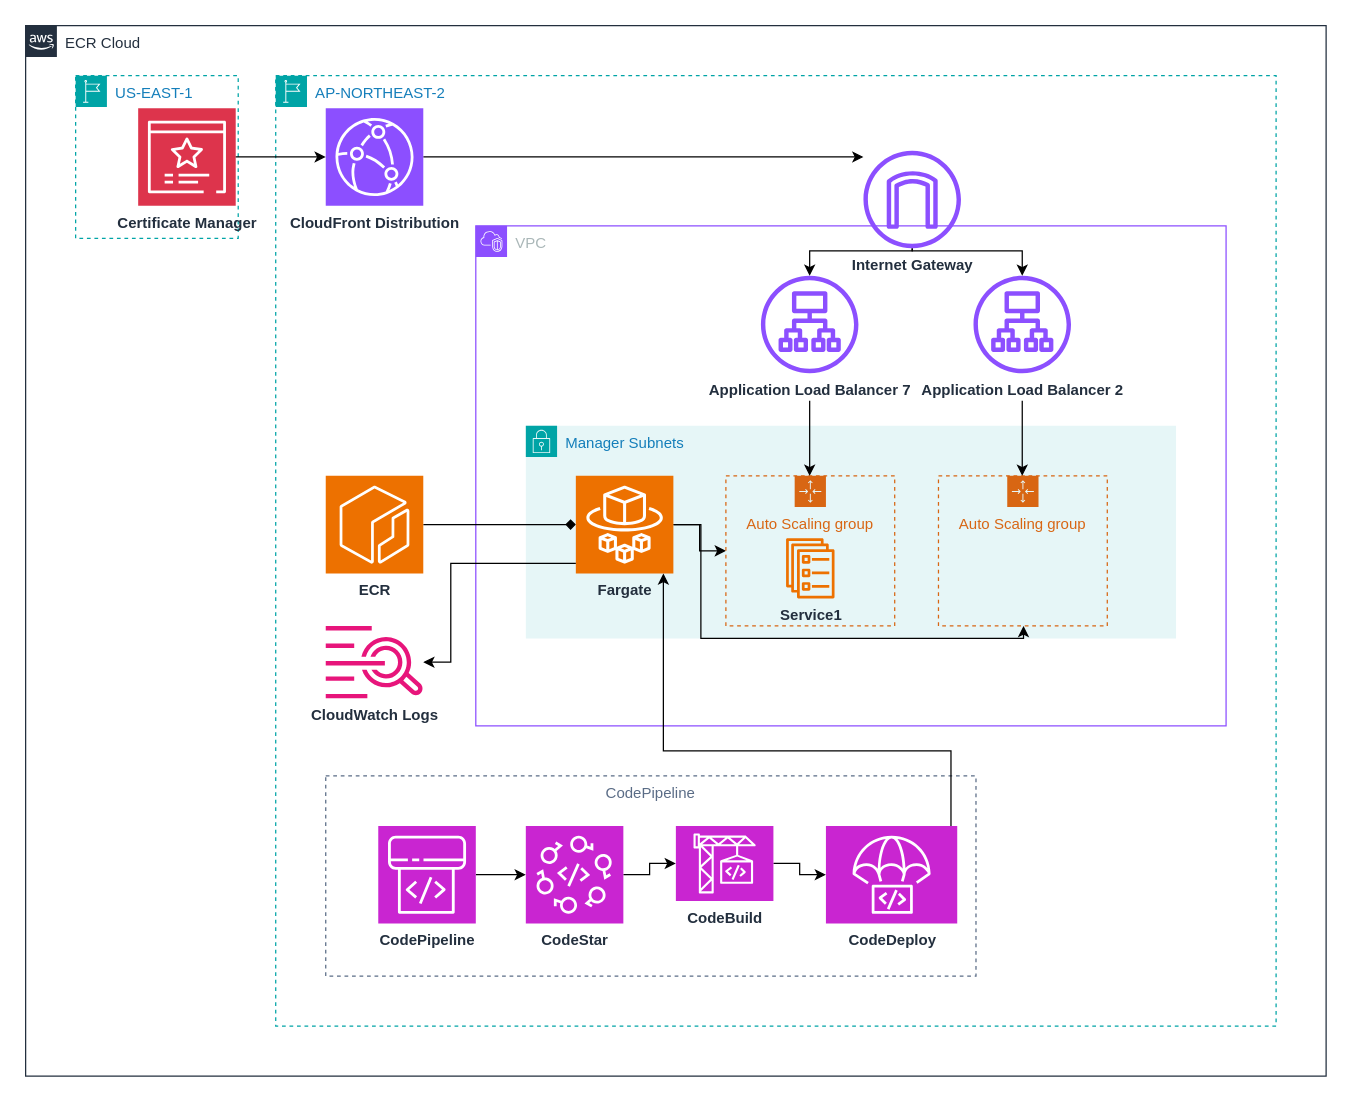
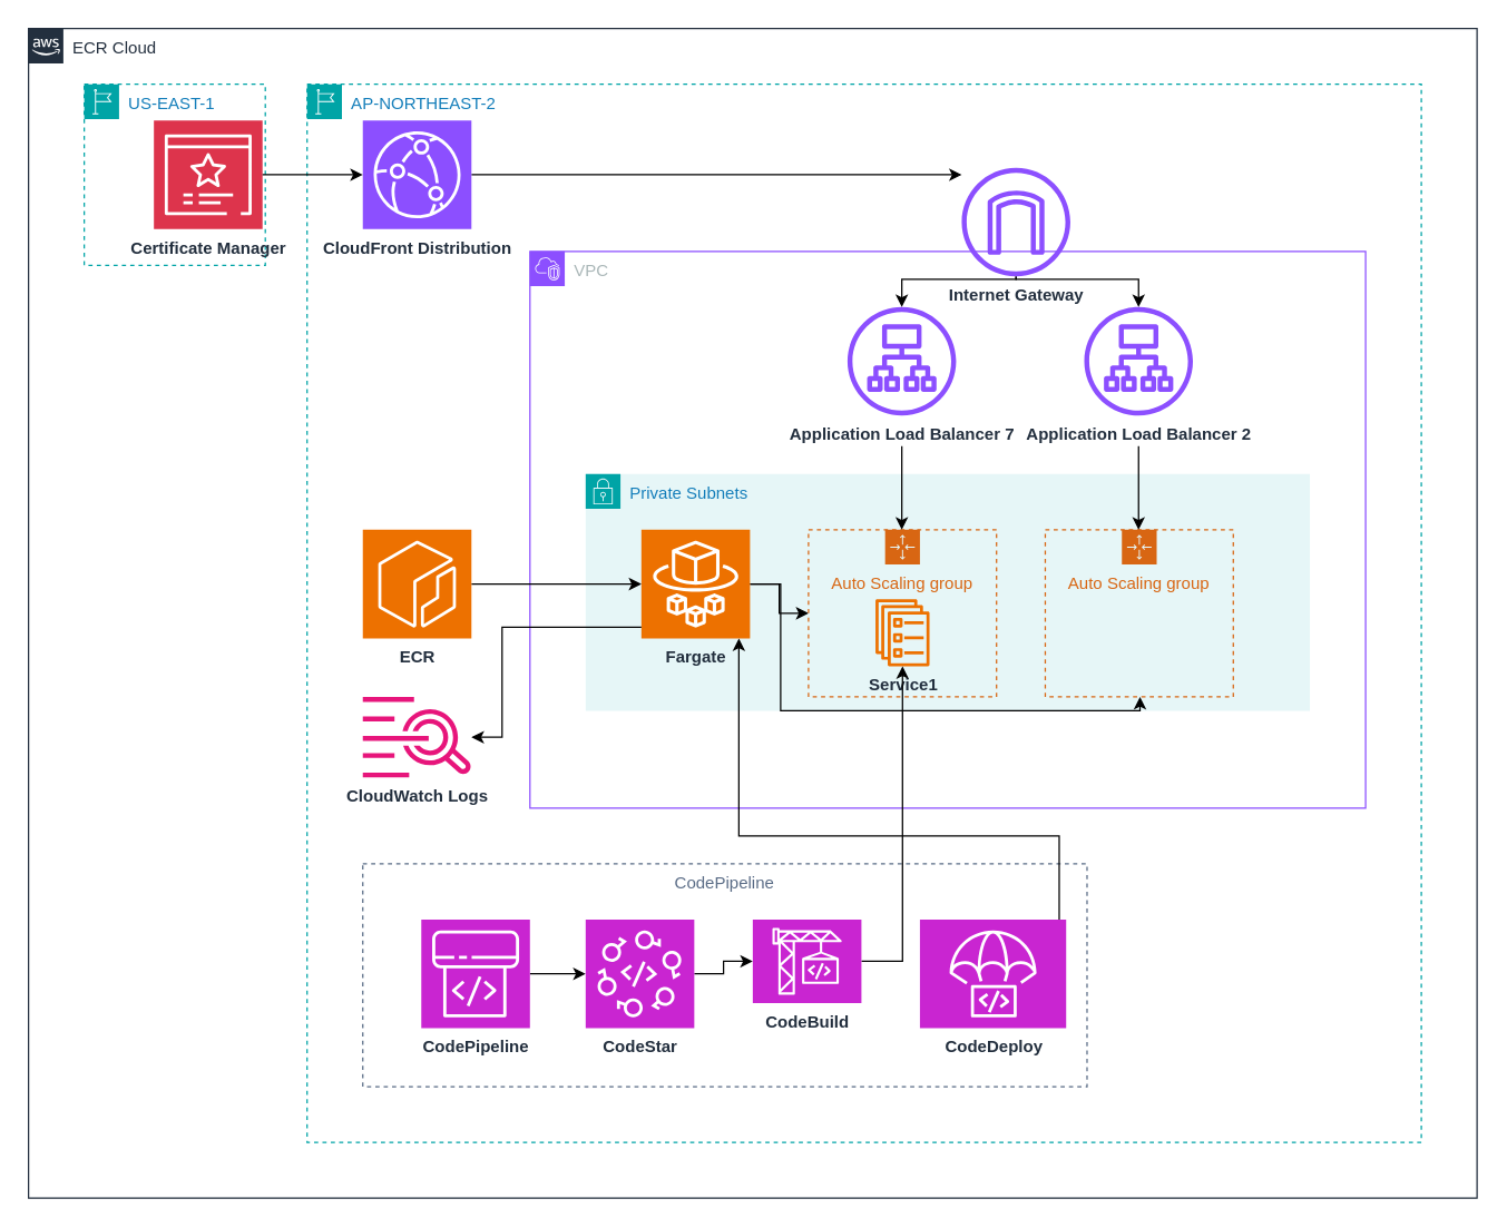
  <mxCell id="0" />
  <mxCell id="1" parent="0" />
  <mxCell id="2" value="ECR Cloud" style="points=[[0,0],[0.25,0],[0.5,0],[0.75,0],[1,0],[1,0.25],[1,0.5],[1,0.75],[1,1],[0.75,1],[0.5,1],[0.25,1],[0,1],[0,0.75],[0,0.5],[0,0.25]];outlineConnect=0;gradientColor=none;html=1;whiteSpace=wrap;fontSize=12;fontStyle=0;container=1;pointerEvents=0;collapsible=0;recursiveResize=0;shape=mxgraph.aws4.group;grIcon=mxgraph.aws4.group_aws_cloud_alt;strokeColor=#232F3E;fillColor=none;verticalAlign=top;align=left;spacingLeft=30;fontColor=#232F3E;dashed=0;" vertex="1" parent="1"><mxGeometry x="20" y="20" width="1040" height="840" as="geometry" /></mxCell>
  <mxCell id="3" value="US-EAST-1" style="points=[[0,0],[0.25,0],[0.5,0],[0.75,0],[1,0],[1,0.25],[1,0.5],[1,0.75],[1,1],[0.75,1],[0.5,1],[0.25,1],[0,1],[0,0.75],[0,0.5],[0,0.25]];outlineConnect=0;gradientColor=none;html=1;whiteSpace=wrap;fontSize=12;fontStyle=0;container=1;pointerEvents=0;collapsible=0;recursiveResize=0;shape=mxgraph.aws4.group;grIcon=mxgraph.aws4.group_region;strokeColor=#00A4A6;fillColor=none;verticalAlign=top;align=left;spacingLeft=30;fontColor=#147EBA;dashed=1;" vertex="1" parent="2"><mxGeometry x="40" y="40" width="130" height="130" as="geometry" /></mxCell>
  <mxCell id="4" value="&lt;b&gt;Certificate Manager&lt;/b&gt;" style="sketch=0;points=[[0,0,0],[0.25,0,0],[0.5,0,0],[0.75,0,0],[1,0,0],[0,1,0],[0.25,1,0],[0.5,1,0],[0.75,1,0],[1,1,0],[0,0.25,0],[0,0.5,0],[0,0.75,0],[1,0.25,0],[1,0.5,0],[1,0.75,0]];outlineConnect=0;fontColor=#232F3E;fillColor=#DD344C;strokeColor=#ffffff;dashed=0;verticalLabelPosition=bottom;verticalAlign=top;align=center;html=1;fontSize=12;fontStyle=0;aspect=fixed;shape=mxgraph.aws4.resourceIcon;resIcon=mxgraph.aws4.certificate_manager_3;" vertex="1" parent="3"><mxGeometry x="50" y="26" width="78" height="78" as="geometry" /></mxCell>
  <mxCell id="5" value="AP-NORTHEAST-2" style="points=[[0,0],[0.25,0],[0.5,0],[0.75,0],[1,0],[1,0.25],[1,0.5],[1,0.75],[1,1],[0.75,1],[0.5,1],[0.25,1],[0,1],[0,0.75],[0,0.5],[0,0.25]];outlineConnect=0;gradientColor=none;html=1;whiteSpace=wrap;fontSize=12;fontStyle=0;container=1;pointerEvents=0;collapsible=0;recursiveResize=0;shape=mxgraph.aws4.group;grIcon=mxgraph.aws4.group_region;strokeColor=#00A4A6;fillColor=none;verticalAlign=top;align=left;spacingLeft=30;fontColor=#147EBA;dashed=1;" vertex="1" parent="2"><mxGeometry x="200" y="40" width="800" height="760" as="geometry" /></mxCell>
  <mxCell id="6" style="edgeStyle=orthogonalEdgeStyle;rounded=0;orthogonalLoop=1;jettySize=auto;html=1;" edge="1" parent="5" source="7" target="22"><mxGeometry relative="1" as="geometry"><Array as="points"><mxPoint x="400" y="65" /><mxPoint x="400" y="65" /></Array></mxGeometry></mxCell>
  <mxCell id="7" value="&lt;b&gt;CloudFront Distribution&lt;/b&gt;" style="sketch=0;points=[[0,0,0],[0.25,0,0],[0.5,0,0],[0.75,0,0],[1,0,0],[0,1,0],[0.25,1,0],[0.5,1,0],[0.75,1,0],[1,1,0],[0,0.25,0],[0,0.5,0],[0,0.75,0],[1,0.25,0],[1,0.5,0],[1,0.75,0]];outlineConnect=0;fontColor=#232F3E;fillColor=#8C4FFF;strokeColor=#ffffff;dashed=0;verticalLabelPosition=bottom;verticalAlign=top;align=center;html=1;fontSize=12;fontStyle=0;aspect=fixed;shape=mxgraph.aws4.resourceIcon;resIcon=mxgraph.aws4.cloudfront;" vertex="1" parent="5"><mxGeometry x="40" y="26" width="78" height="78" as="geometry" /></mxCell>
  <mxCell id="8" value="VPC" style="points=[[0,0],[0.25,0],[0.5,0],[0.75,0],[1,0],[1,0.25],[1,0.5],[1,0.75],[1,1],[0.75,1],[0.5,1],[0.25,1],[0,1],[0,0.75],[0,0.5],[0,0.25]];outlineConnect=0;gradientColor=none;html=1;whiteSpace=wrap;fontSize=12;fontStyle=0;container=1;pointerEvents=0;collapsible=0;recursiveResize=0;shape=mxgraph.aws4.group;grIcon=mxgraph.aws4.group_vpc2;strokeColor=#8C4FFF;fillColor=none;verticalAlign=top;align=left;spacingLeft=30;fontColor=#AAB7B8;dashed=0;" vertex="1" parent="5"><mxGeometry x="160" y="120" width="600" height="400" as="geometry" /></mxCell>
  <mxCell id="9" value="&lt;b&gt;Application Load Balancer 7&lt;/b&gt;" style="sketch=0;outlineConnect=0;fontColor=#232F3E;gradientColor=none;fillColor=#8C4FFF;strokeColor=none;dashed=0;verticalLabelPosition=bottom;verticalAlign=top;align=center;html=1;fontSize=12;fontStyle=0;aspect=fixed;pointerEvents=1;shape=mxgraph.aws4.application_load_balancer;" vertex="1" parent="8"><mxGeometry x="228" y="40" width="78" height="78" as="geometry" /></mxCell>
  <mxCell id="10" value="&lt;b&gt;Application Load Balancer 2&lt;/b&gt;" style="sketch=0;outlineConnect=0;fontColor=#232F3E;gradientColor=none;fillColor=#8C4FFF;strokeColor=none;dashed=0;verticalLabelPosition=bottom;verticalAlign=top;align=center;html=1;fontSize=12;fontStyle=0;aspect=fixed;pointerEvents=1;shape=mxgraph.aws4.application_load_balancer;" vertex="1" parent="8"><mxGeometry x="398" y="40" width="78" height="78" as="geometry" /></mxCell>
- <mxCell id="11" value="Manager Subnets" style="points=[[0,0],[0.25,0],[0.5,0],[0.75,0],[1,0],[1,0.25],[1,0.5],[1,0.75],[1,1],[0.75,1],[0.5,1],[0.25,1],[0,1],[0,0.75],[0,0.5],[0,0.25]];outlineConnect=0;gradientColor=none;html=1;whiteSpace=wrap;fontSize=12;fontStyle=0;container=1;pointerEvents=0;collapsible=0;recursiveResize=0;shape=mxgraph.aws4.group;grIcon=mxgraph.aws4.group_security_group;grStroke=0;strokeColor=#00A4A6;fillColor=#E6F6F7;verticalAlign=top;align=left;spacingLeft=30;fontColor=#147EBA;dashed=0;" vertex="1" parent="8"><mxGeometry x="40" y="160" width="520" height="170" as="geometry" /></mxCell>
+ <mxCell id="11" value="Private Subnets" style="points=[[0,0],[0.25,0],[0.5,0],[0.75,0],[1,0],[1,0.25],[1,0.5],[1,0.75],[1,1],[0.75,1],[0.5,1],[0.25,1],[0,1],[0,0.75],[0,0.5],[0,0.25]];outlineConnect=0;gradientColor=none;html=1;whiteSpace=wrap;fontSize=12;fontStyle=0;container=1;pointerEvents=0;collapsible=0;recursiveResize=0;shape=mxgraph.aws4.group;grIcon=mxgraph.aws4.group_security_group;grStroke=0;strokeColor=#00A4A6;fillColor=#E6F6F7;verticalAlign=top;align=left;spacingLeft=30;fontColor=#147EBA;dashed=0;" vertex="1" parent="8"><mxGeometry x="40" y="160" width="520" height="170" as="geometry" /></mxCell>
  <mxCell id="12" style="edgeStyle=orthogonalEdgeStyle;rounded=0;orthogonalLoop=1;jettySize=auto;html=1;entryX=0;entryY=0.5;entryDx=0;entryDy=0;" edge="1" parent="11" source="14" target="15"><mxGeometry relative="1" as="geometry" /></mxCell>
  <mxCell id="13" style="edgeStyle=orthogonalEdgeStyle;rounded=0;orthogonalLoop=1;jettySize=auto;html=1;" edge="1" parent="11" source="14" target="17"><mxGeometry relative="1" as="geometry"><Array as="points"><mxPoint x="140" y="79" /><mxPoint x="140" y="170" /><mxPoint x="398" y="170" /></Array></mxGeometry></mxCell>
  <mxCell id="14" value="&lt;b&gt;Fargate&lt;/b&gt;" style="sketch=0;points=[[0,0,0],[0.25,0,0],[0.5,0,0],[0.75,0,0],[1,0,0],[0,1,0],[0.25,1,0],[0.5,1,0],[0.75,1,0],[1,1,0],[0,0.25,0],[0,0.5,0],[0,0.75,0],[1,0.25,0],[1,0.5,0],[1,0.75,0]];outlineConnect=0;fontColor=#232F3E;fillColor=#ED7100;strokeColor=#ffffff;dashed=0;verticalLabelPosition=bottom;verticalAlign=top;align=center;html=1;fontSize=12;fontStyle=0;aspect=fixed;shape=mxgraph.aws4.resourceIcon;resIcon=mxgraph.aws4.fargate;" vertex="1" parent="11"><mxGeometry x="40" y="40" width="78" height="78" as="geometry" /></mxCell>
  <mxCell id="15" value="Auto Scaling group" style="points=[[0,0],[0.25,0],[0.5,0],[0.75,0],[1,0],[1,0.25],[1,0.5],[1,0.75],[1,1],[0.75,1],[0.5,1],[0.25,1],[0,1],[0,0.75],[0,0.5],[0,0.25]];outlineConnect=0;gradientColor=none;html=1;whiteSpace=wrap;fontSize=12;fontStyle=0;container=1;pointerEvents=0;collapsible=0;recursiveResize=0;shape=mxgraph.aws4.groupCenter;grIcon=mxgraph.aws4.group_auto_scaling_group;grStroke=1;strokeColor=#D86613;fillColor=none;verticalAlign=top;align=center;fontColor=#D86613;dashed=1;spacingTop=25;" vertex="1" parent="11"><mxGeometry x="160" y="40" width="135" height="120" as="geometry" /></mxCell>
  <mxCell id="16" value="&lt;b&gt;Service1&lt;/b&gt;" style="sketch=0;outlineConnect=0;fontColor=#232F3E;gradientColor=none;fillColor=#ED7100;strokeColor=none;dashed=0;verticalLabelPosition=bottom;verticalAlign=top;align=center;html=1;fontSize=12;fontStyle=0;aspect=fixed;pointerEvents=1;shape=mxgraph.aws4.ecs_service;" vertex="1" parent="15"><mxGeometry x="48" y="50" width="39" height="48" as="geometry" /></mxCell>
  <mxCell id="17" value="Auto Scaling group" style="points=[[0,0],[0.25,0],[0.5,0],[0.75,0],[1,0],[1,0.25],[1,0.5],[1,0.75],[1,1],[0.75,1],[0.5,1],[0.25,1],[0,1],[0,0.75],[0,0.5],[0,0.25]];outlineConnect=0;gradientColor=none;html=1;whiteSpace=wrap;fontSize=12;fontStyle=0;container=1;pointerEvents=0;collapsible=0;recursiveResize=0;shape=mxgraph.aws4.groupCenter;grIcon=mxgraph.aws4.group_auto_scaling_group;grStroke=1;strokeColor=#D86613;fillColor=none;verticalAlign=top;align=center;fontColor=#D86613;dashed=1;spacingTop=25;" vertex="1" parent="11"><mxGeometry x="330" y="40" width="135" height="120" as="geometry" /></mxCell>
  <mxCell id="18" style="edgeStyle=orthogonalEdgeStyle;rounded=0;orthogonalLoop=1;jettySize=auto;html=1;" edge="1" parent="8" target="17"><mxGeometry relative="1" as="geometry"><mxPoint x="437" y="140" as="sourcePoint" /></mxGeometry></mxCell>
  <mxCell id="19" style="edgeStyle=orthogonalEdgeStyle;rounded=0;orthogonalLoop=1;jettySize=auto;html=1;" edge="1" parent="8" target="15"><mxGeometry relative="1" as="geometry"><mxPoint x="267" y="140" as="sourcePoint" /></mxGeometry></mxCell>
  <mxCell id="20" style="edgeStyle=orthogonalEdgeStyle;rounded=0;orthogonalLoop=1;jettySize=auto;html=1;" edge="1" parent="5" source="22" target="9"><mxGeometry relative="1" as="geometry"><Array as="points"><mxPoint x="509" y="140" /><mxPoint x="427" y="140" /></Array></mxGeometry></mxCell>
  <mxCell id="21" style="edgeStyle=orthogonalEdgeStyle;rounded=0;orthogonalLoop=1;jettySize=auto;html=1;" edge="1" parent="5" source="22" target="10"><mxGeometry relative="1" as="geometry"><Array as="points"><mxPoint x="509" y="140" /><mxPoint x="597" y="140" /></Array></mxGeometry></mxCell>
  <mxCell id="22" value="&lt;b&gt;Internet Gateway&lt;/b&gt;" style="sketch=0;outlineConnect=0;fontColor=#232F3E;gradientColor=none;fillColor=#8C4FFF;strokeColor=none;dashed=0;verticalLabelPosition=bottom;verticalAlign=top;align=center;html=1;fontSize=12;fontStyle=0;aspect=fixed;pointerEvents=1;shape=mxgraph.aws4.internet_gateway;" vertex="1" parent="5"><mxGeometry x="470" y="60" width="78" height="78" as="geometry" /></mxCell>
- <mxCell id="23" style="edgeStyle=orthogonalEdgeStyle;rounded=0;orthogonalLoop=1;jettySize=auto;html=1;endArrow=diamond;" edge="1" parent="5" source="24" target="14"><mxGeometry relative="1" as="geometry" /></mxCell>
+ <mxCell id="23" style="edgeStyle=orthogonalEdgeStyle;rounded=0;orthogonalLoop=1;jettySize=auto;html=1;" edge="1" parent="5" source="24" target="14"><mxGeometry relative="1" as="geometry" /></mxCell>
  <mxCell id="24" value="&lt;b&gt;ECR&lt;/b&gt;" style="sketch=0;points=[[0,0,0],[0.25,0,0],[0.5,0,0],[0.75,0,0],[1,0,0],[0,1,0],[0.25,1,0],[0.5,1,0],[0.75,1,0],[1,1,0],[0,0.25,0],[0,0.5,0],[0,0.75,0],[1,0.25,0],[1,0.5,0],[1,0.75,0]];outlineConnect=0;fontColor=#232F3E;fillColor=#ED7100;strokeColor=#ffffff;dashed=0;verticalLabelPosition=bottom;verticalAlign=top;align=center;html=1;fontSize=12;fontStyle=0;aspect=fixed;shape=mxgraph.aws4.resourceIcon;resIcon=mxgraph.aws4.ecr;" vertex="1" parent="5"><mxGeometry x="40" y="320" width="78" height="78" as="geometry" /></mxCell>
  <mxCell id="25" value="&lt;b&gt;CloudWatch Logs&lt;/b&gt;" style="sketch=0;outlineConnect=0;fontColor=#232F3E;gradientColor=none;fillColor=#E7157B;strokeColor=none;dashed=0;verticalLabelPosition=bottom;verticalAlign=top;align=center;html=1;fontSize=12;fontStyle=0;aspect=fixed;pointerEvents=1;shape=mxgraph.aws4.cloudwatch_logs;" vertex="1" parent="5"><mxGeometry x="40" y="440" width="78" height="58" as="geometry" /></mxCell>
  <mxCell id="26" value="CodePipeline" style="fillColor=none;strokeColor=#5A6C86;dashed=1;verticalAlign=top;fontStyle=0;fontColor=#5A6C86;whiteSpace=wrap;html=1;" vertex="1" parent="5"><mxGeometry x="40" y="560" width="520" height="160" as="geometry" /></mxCell>
  <mxCell id="27" style="edgeStyle=orthogonalEdgeStyle;rounded=0;orthogonalLoop=1;jettySize=auto;html=1;" edge="1" parent="5" source="28" target="30"><mxGeometry relative="1" as="geometry" /></mxCell>
  <mxCell id="28" value="&lt;b&gt;Code&lt;span style=&quot;background-color: initial;&quot;&gt;Pipeline&lt;/span&gt;&lt;/b&gt;" style="sketch=0;points=[[0,0,0],[0.25,0,0],[0.5,0,0],[0.75,0,0],[1,0,0],[0,1,0],[0.25,1,0],[0.5,1,0],[0.75,1,0],[1,1,0],[0,0.25,0],[0,0.5,0],[0,0.75,0],[1,0.25,0],[1,0.5,0],[1,0.75,0]];outlineConnect=0;fontColor=#232F3E;fillColor=#C925D1;strokeColor=#ffffff;dashed=0;verticalLabelPosition=bottom;verticalAlign=top;align=center;html=1;fontSize=12;fontStyle=0;aspect=fixed;shape=mxgraph.aws4.resourceIcon;resIcon=mxgraph.aws4.codepipeline;" vertex="1" parent="5"><mxGeometry x="82" y="600" width="78" height="78" as="geometry" /></mxCell>
  <mxCell id="29" style="edgeStyle=orthogonalEdgeStyle;rounded=0;orthogonalLoop=1;jettySize=auto;html=1;" edge="1" parent="5" source="30" target="32"><mxGeometry relative="1" as="geometry" /></mxCell>
  <mxCell id="30" value="&lt;b&gt;CodeStar&lt;/b&gt;" style="sketch=0;points=[[0,0,0],[0.25,0,0],[0.5,0,0],[0.75,0,0],[1,0,0],[0,1,0],[0.25,1,0],[0.5,1,0],[0.75,1,0],[1,1,0],[0,0.25,0],[0,0.5,0],[0,0.75,0],[1,0.25,0],[1,0.5,0],[1,0.75,0]];outlineConnect=0;fontColor=#232F3E;fillColor=#C925D1;strokeColor=#ffffff;dashed=0;verticalLabelPosition=bottom;verticalAlign=top;align=center;html=1;fontSize=12;fontStyle=0;aspect=fixed;shape=mxgraph.aws4.resourceIcon;resIcon=mxgraph.aws4.codestar;" vertex="1" parent="5"><mxGeometry x="200" y="600" width="78" height="78" as="geometry" /></mxCell>
- <mxCell id="31" style="edgeStyle=orthogonalEdgeStyle;rounded=0;orthogonalLoop=1;jettySize=auto;html=1;" edge="1" parent="5" source="32" target="34"><mxGeometry relative="1" as="geometry" /></mxCell>
+ <mxCell id="31" style="edgeStyle=orthogonalEdgeStyle;rounded=0;orthogonalLoop=1;jettySize=auto;html=1;" edge="1" parent="5" source="32" target="16"><mxGeometry relative="1" as="geometry" /></mxCell>
  <mxCell id="32" value="&lt;b&gt;CodeBuild&lt;/b&gt;" style="sketch=0;points=[[0,0,0],[0.25,0,0],[0.5,0,0],[0.75,0,0],[1,0,0],[0,1,0],[0.25,1,0],[0.5,1,0],[0.75,1,0],[1,1,0],[0,0.25,0],[0,0.5,0],[0,0.75,0],[1,0.25,0],[1,0.5,0],[1,0.75,0]];outlineConnect=0;fontColor=#232F3E;fillColor=#C925D1;strokeColor=#ffffff;dashed=0;verticalLabelPosition=bottom;verticalAlign=top;align=center;html=1;fontSize=12;fontStyle=0;aspect=fixed;shape=mxgraph.aws4.resourceIcon;resIcon=mxgraph.aws4.codebuild;" vertex="1" parent="5"><mxGeometry x="320" y="600" width="78" height="60" as="geometry" /></mxCell>
  <mxCell id="33" style="edgeStyle=orthogonalEdgeStyle;rounded=0;orthogonalLoop=1;jettySize=auto;html=1;" edge="1" parent="5" source="34" target="14"><mxGeometry relative="1" as="geometry"><Array as="points"><mxPoint x="540" y="639" /><mxPoint x="540" y="540" /><mxPoint x="310" y="540" /></Array></mxGeometry></mxCell>
  <mxCell id="34" value="&lt;b&gt;CodeDeploy&lt;/b&gt;" style="sketch=0;points=[[0,0,0],[0.25,0,0],[0.5,0,0],[0.75,0,0],[1,0,0],[0,1,0],[0.25,1,0],[0.5,1,0],[0.75,1,0],[1,1,0],[0,0.25,0],[0,0.5,0],[0,0.75,0],[1,0.25,0],[1,0.5,0],[1,0.75,0]];outlineConnect=0;fontColor=#232F3E;fillColor=#C925D1;strokeColor=#ffffff;dashed=0;verticalLabelPosition=bottom;verticalAlign=top;align=center;html=1;fontSize=12;fontStyle=0;aspect=fixed;shape=mxgraph.aws4.resourceIcon;resIcon=mxgraph.aws4.codedeploy;" vertex="1" parent="5"><mxGeometry x="440" y="600" width="105" height="78" as="geometry" /></mxCell>
  <mxCell id="35" style="edgeStyle=orthogonalEdgeStyle;rounded=0;orthogonalLoop=1;jettySize=auto;html=1;" edge="1" parent="5" source="14" target="25"><mxGeometry relative="1" as="geometry"><Array as="points"><mxPoint x="140" y="390" /><mxPoint x="140" y="469" /></Array></mxGeometry></mxCell>
  <mxCell id="36" style="edgeStyle=orthogonalEdgeStyle;rounded=0;orthogonalLoop=1;jettySize=auto;html=1;" edge="1" parent="2" source="4" target="7"><mxGeometry relative="1" as="geometry" /></mxCell>
